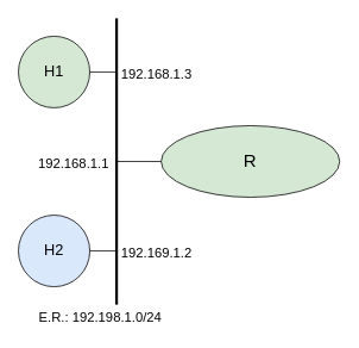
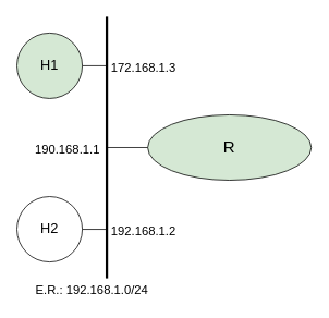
  <mxCell id="0" />
  <mxCell id="1" parent="0" />
  <mxCell id="2" value="" style="endArrow=none;html=1;rounded=0;strokeWidth=3;" parent="1" edge="1"><mxGeometry width="50" height="50" relative="1" as="geometry"><mxPoint x="130" y="340" as="sourcePoint" /><mxPoint x="130" y="20" as="targetPoint" /></mxGeometry></mxCell>
  <mxCell id="3" value="&lt;font style=&quot;font-size: 17px;&quot;&gt;H1&lt;/font&gt;" style="ellipse;whiteSpace=wrap;html=1;aspect=fixed;fillColor=#d5e8d4;" parent="1" vertex="1"><mxGeometry x="20" y="40" width="80" height="80" as="geometry" /></mxCell>
  <mxCell id="4" value="" style="endArrow=none;html=1;rounded=0;strokeWidth=1;" parent="1" edge="1"><mxGeometry width="50" height="50" relative="1" as="geometry"><mxPoint x="100" y="80" as="sourcePoint" /><mxPoint x="130" y="80" as="targetPoint" /></mxGeometry></mxCell>
- <mxCell id="5" value="&lt;font style=&quot;font-size: 17px;&quot;&gt;H2&lt;/font&gt;" style="ellipse;whiteSpace=wrap;html=1;aspect=fixed;fillColor=#dae8fc;" parent="1" vertex="1"><mxGeometry x="20" y="240" width="80" height="80" as="geometry" /></mxCell>
+ <mxCell id="5" value="&lt;font style=&quot;font-size: 17px;&quot;&gt;H2&lt;/font&gt;" style="ellipse;whiteSpace=wrap;html=1;aspect=fixed;" parent="1" vertex="1"><mxGeometry x="20" y="240" width="80" height="80" as="geometry" /></mxCell>
  <mxCell id="6" value="" style="endArrow=none;html=1;rounded=0;strokeWidth=1;" parent="1" edge="1"><mxGeometry width="50" height="50" relative="1" as="geometry"><mxPoint x="100" y="280" as="sourcePoint" /><mxPoint x="130" y="280" as="targetPoint" /></mxGeometry></mxCell>
  <mxCell id="7" value="&lt;font style=&quot;font-size: 20px;&quot;&gt;R&lt;/font&gt;" style="ellipse;whiteSpace=wrap;html=1;fontSize=17;fillColor=#d5e8d4;" parent="1" vertex="1"><mxGeometry x="180" y="140" width="200" height="80" as="geometry" /></mxCell>
  <mxCell id="8" value="" style="endArrow=none;html=1;rounded=0;fontSize=17;strokeWidth=1;entryX=0;entryY=0.5;entryDx=0;entryDy=0;" parent="1" target="7" edge="1"><mxGeometry width="50" height="50" relative="1" as="geometry"><mxPoint x="130" y="180" as="sourcePoint" /><mxPoint x="170" y="180" as="targetPoint" /></mxGeometry></mxCell>
- <mxCell id="9" value="&lt;font style=&quot;font-size: 15px;&quot;&gt;192.168.1.3&lt;br&gt;&lt;/font&gt;" style="text;html=1;strokeColor=none;fillColor=none;align=center;verticalAlign=middle;whiteSpace=wrap;rounded=0;fontSize=20;" parent="1" vertex="1"><mxGeometry x="135" y="65" width="80" height="30" as="geometry" /></mxCell>
- <mxCell id="10" value="&lt;font style=&quot;font-size: 15px;&quot;&gt;192.169.1.2&lt;br&gt;&lt;/font&gt;" style="text;html=1;strokeColor=none;fillColor=none;align=center;verticalAlign=middle;whiteSpace=wrap;rounded=0;fontSize=20;" parent="1" vertex="1"><mxGeometry x="135" y="265" width="80" height="30" as="geometry" /></mxCell>
- <mxCell id="11" value="&lt;font style=&quot;font-size: 15px;&quot;&gt;192.168.1.1&lt;br&gt;&lt;/font&gt;" style="text;html=1;strokeColor=none;fillColor=none;align=center;verticalAlign=middle;whiteSpace=wrap;rounded=0;fontSize=20;" parent="1" vertex="1"><mxGeometry x="42" y="165" width="80" height="30" as="geometry" /></mxCell>
- <mxCell id="12" value="&lt;font style=&quot;font-size: 15px;&quot;&gt;E.R.: 192.198.1.0/24&lt;br&gt;&lt;/font&gt;" style="text;html=1;strokeColor=none;fillColor=none;align=center;verticalAlign=middle;whiteSpace=wrap;rounded=0;fontSize=20;" parent="1" vertex="1"><mxGeometry x="42" y="337" width="140" height="30" as="geometry" /></mxCell>
+ <mxCell id="9" value="&lt;font style=&quot;font-size: 15px;&quot;&gt;172.168.1.3&lt;br&gt;&lt;/font&gt;" style="text;html=1;strokeColor=none;fillColor=none;align=center;verticalAlign=middle;whiteSpace=wrap;rounded=0;fontSize=20;" parent="1" vertex="1"><mxGeometry x="135" y="65" width="80" height="30" as="geometry" /></mxCell>
+ <mxCell id="10" value="&lt;font style=&quot;font-size: 15px;&quot;&gt;192.168.1.2&lt;br&gt;&lt;/font&gt;" style="text;html=1;strokeColor=none;fillColor=none;align=center;verticalAlign=middle;whiteSpace=wrap;rounded=0;fontSize=20;" parent="1" vertex="1"><mxGeometry x="135" y="265" width="80" height="30" as="geometry" /></mxCell>
+ <mxCell id="11" value="&lt;font style=&quot;font-size: 15px;&quot;&gt;190.168.1.1&lt;br&gt;&lt;/font&gt;" style="text;html=1;strokeColor=none;fillColor=none;align=center;verticalAlign=middle;whiteSpace=wrap;rounded=0;fontSize=20;" parent="1" vertex="1"><mxGeometry x="42" y="165" width="80" height="30" as="geometry" /></mxCell>
+ <mxCell id="12" value="&lt;font style=&quot;font-size: 15px;&quot;&gt;E.R.: 192.168.1.0/24&lt;br&gt;&lt;/font&gt;" style="text;html=1;strokeColor=none;fillColor=none;align=center;verticalAlign=middle;whiteSpace=wrap;rounded=0;fontSize=20;" parent="1" vertex="1"><mxGeometry x="42" y="337" width="140" height="30" as="geometry" /></mxCell>
